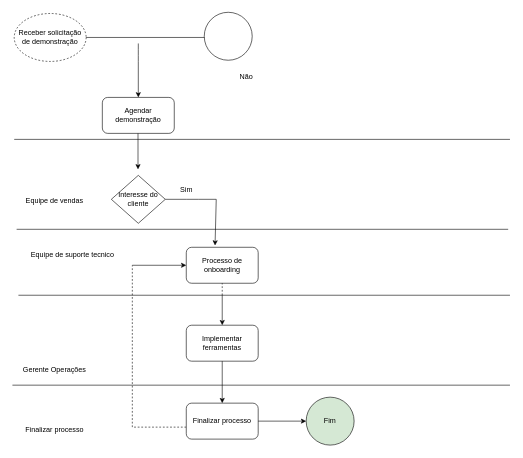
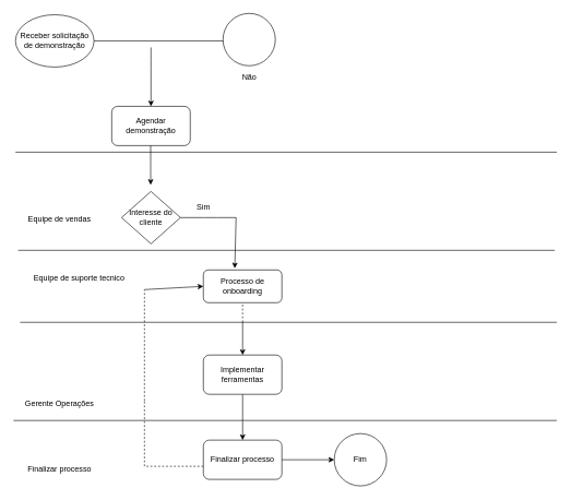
  <mxCell id="0" />
  <mxCell id="1" parent="0" />
- <mxCell id="2" value="Receber solicitação de demonstração" style="ellipse;whiteSpace=wrap;html=1;dashed=1;" vertex="1" parent="1"><mxGeometry x="23" y="22" width="120" height="80" as="geometry" /></mxCell>
+ <mxCell id="2" value="Receber solicitação de demonstração" style="ellipse;whiteSpace=wrap;html=1;" vertex="1" parent="1"><mxGeometry x="23" y="22" width="120" height="80" as="geometry" /></mxCell>
  <mxCell id="3" value="" style="endArrow=none;html=1;exitX=1;exitY=0.5;exitDx=0;exitDy=0;" edge="1" parent="1" source="2"><mxGeometry width="50" height="50" relative="1" as="geometry"><mxPoint x="150" y="102" as="sourcePoint" /><mxPoint x="360" y="62" as="targetPoint" /></mxGeometry></mxCell>
  <mxCell id="4" value="" style="ellipse;whiteSpace=wrap;html=1;aspect=fixed;" vertex="1" parent="1"><mxGeometry x="340" y="20" width="80" height="80" as="geometry" /></mxCell>
- <mxCell id="5" value="Não" style="text;html=1;align=center;verticalAlign=middle;resizable=0;points=[];autosize=1;strokeColor=none;fillColor=none;" vertex="1" parent="1"><mxGeometry x="385" y="112" width="50" height="30" as="geometry" /></mxCell>
+ <mxCell id="5" value="Não" style="text;html=1;align=center;verticalAlign=middle;resizable=0;points=[];autosize=1;strokeColor=none;fillColor=none;" vertex="1" parent="1"><mxGeometry x="355" y="102" width="50" height="30" as="geometry" /></mxCell>
  <mxCell id="6" value="" style="endArrow=classic;html=1;" edge="1" parent="1"><mxGeometry width="50" height="50" relative="1" as="geometry"><mxPoint x="230" y="72" as="sourcePoint" /><mxPoint x="230" y="162" as="targetPoint" /><Array as="points"><mxPoint x="230" y="92" /></Array></mxGeometry></mxCell>
  <mxCell id="7" value="Agendar demonstração" style="rounded=1;whiteSpace=wrap;html=1;" vertex="1" parent="1"><mxGeometry x="170" y="162" width="120" height="60" as="geometry" /></mxCell>
  <mxCell id="8" value="" style="endArrow=none;html=1;" edge="1" parent="1"><mxGeometry width="50" height="50" relative="1" as="geometry"><mxPoint x="23" y="232" as="sourcePoint" /><mxPoint y="232" as="targetPoint" x="850" /></mxGeometry></mxCell>
  <mxCell id="9" value="Interesse do&lt;div&gt;cliente&lt;/div&gt;" style="rhombus;whiteSpace=wrap;html=1;" vertex="1" parent="1"><mxGeometry x="185" y="292" width="90" height="80" as="geometry" /></mxCell>
  <mxCell id="10" value="" style="endArrow=classic;html=1;" edge="1" parent="1"><mxGeometry width="50" height="50" relative="1" as="geometry"><mxPoint x="229.5" y="222" as="sourcePoint" /><mxPoint x="229.5" y="282" as="targetPoint" /></mxGeometry></mxCell>
  <mxCell id="11" value="Equipe de vendas&lt;div&gt;&lt;br&gt;&lt;/div&gt;" style="text;html=1;align=center;verticalAlign=middle;resizable=0;points=[];autosize=1;strokeColor=none;fillColor=none;" vertex="1" parent="1"><mxGeometry x="30" y="322" width="120" height="40" as="geometry" /></mxCell>
  <mxCell id="12" value="" style="endArrow=none;html=1;exitX=1;exitY=0.5;exitDx=0;exitDy=0;" edge="1" parent="1" source="9"><mxGeometry width="50" height="50" relative="1" as="geometry"><mxPoint x="290" y="342" as="sourcePoint" /><mxPoint x="360" y="332" as="targetPoint" /><Array as="points"><mxPoint x="320" y="332" /></Array></mxGeometry></mxCell>
  <mxCell id="13" value="" style="endArrow=classic;html=1;entryX=0.4;entryY=-0.05;entryDx=0;entryDy=0;entryPerimeter=0;" edge="1" parent="1" target="14"><mxGeometry width="50" height="50" relative="1" as="geometry"><mxPoint x="360" y="332" as="sourcePoint" /><mxPoint x="360" y="392" as="targetPoint" /></mxGeometry></mxCell>
- <mxCell id="14" value="Processo de onboarding" style="rounded=1;whiteSpace=wrap;html=1;" vertex="1" parent="1"><mxGeometry x="310" y="412" width="120" height="60" as="geometry" /></mxCell>
+ <mxCell id="14" value="Processo de onboarding" style="rounded=1;whiteSpace=wrap;html=1;" vertex="1" parent="1"><mxGeometry x="310" y="412" width="120" height="50" as="geometry" /></mxCell>
  <mxCell id="15" value="Sim" style="text;html=1;align=center;verticalAlign=middle;resizable=0;points=[];autosize=1;strokeColor=none;fillColor=none;" vertex="1" parent="1"><mxGeometry x="290" y="302" width="40" height="30" as="geometry" /></mxCell>
  <mxCell id="16" value="" style="endArrow=none;html=1;" edge="1" parent="1"><mxGeometry width="50" height="50" relative="1" as="geometry"><mxPoint x="27" y="382" as="sourcePoint" /><mxPoint x="847" y="382" as="targetPoint" /><Array as="points" /></mxGeometry></mxCell>
  <mxCell id="17" value="Equipe de suporte tecnico&lt;div&gt;&lt;br&gt;&lt;/div&gt;" style="text;html=1;align=center;verticalAlign=middle;resizable=0;points=[];autosize=1;strokeColor=none;fillColor=none;rotation=0;" vertex="1" parent="1"><mxGeometry x="40" y="412" width="160" height="40" as="geometry" /></mxCell>
  <mxCell id="18" value="" style="endArrow=classic;html=1;entryX=0;entryY=0.5;entryDx=0;entryDy=0;" edge="1" parent="1" target="14"><mxGeometry width="50" height="50" relative="1" as="geometry"><mxPoint x="220" y="442" as="sourcePoint" /><mxPoint x="260" y="462" as="targetPoint" /></mxGeometry></mxCell>
  <mxCell id="19" value="" style="endArrow=none;dashed=1;html=1;" edge="1" parent="1"><mxGeometry width="50" height="50" relative="1" as="geometry"><mxPoint x="220" y="522" as="sourcePoint" /><mxPoint x="220" y="442" as="targetPoint" /></mxGeometry></mxCell>
  <mxCell id="20" value="" style="endArrow=none;html=1;" edge="1" parent="1"><mxGeometry width="50" height="50" relative="1" as="geometry"><mxPoint x="30" y="492" as="sourcePoint" /><mxPoint y="492" as="targetPoint" x="850" /><Array as="points" /></mxGeometry></mxCell>
  <mxCell id="21" value="" style="endArrow=none;dashed=1;html=1;entryX=0.5;entryY=1;entryDx=0;entryDy=0;entryPerimeter=0;" edge="1" parent="1" target="14"><mxGeometry width="50" height="50" relative="1" as="geometry"><mxPoint x="370" y="492" as="sourcePoint" /><mxPoint x="360" y="482" as="targetPoint" /></mxGeometry></mxCell>
  <mxCell id="22" value="" style="endArrow=classic;html=1;" edge="1" parent="1"><mxGeometry width="50" height="50" relative="1" as="geometry"><mxPoint x="370" y="492" as="sourcePoint" /><mxPoint x="370" y="542" as="targetPoint" /></mxGeometry></mxCell>
  <mxCell id="23" value="Implementar ferramentas" style="rounded=1;whiteSpace=wrap;html=1;" vertex="1" parent="1"><mxGeometry x="310" y="542" width="120" height="60" as="geometry" /></mxCell>
  <mxCell id="24" value="" style="endArrow=none;dashed=1;html=1;" edge="1" parent="1"><mxGeometry width="50" height="50" relative="1" as="geometry"><mxPoint x="220" y="612" as="sourcePoint" /><mxPoint x="220" y="522" as="targetPoint" /></mxGeometry></mxCell>
  <mxCell id="25" value="" style="endArrow=none;html=1;" edge="1" parent="1"><mxGeometry width="50" height="50" relative="1" as="geometry"><mxPoint x="20" y="642" as="sourcePoint" /><mxPoint y="642" as="targetPoint" x="850" /></mxGeometry></mxCell>
  <mxCell id="26" value="Gerente Operações" style="text;html=1;align=center;verticalAlign=middle;resizable=0;points=[];autosize=1;strokeColor=none;fillColor=none;" vertex="1" parent="1"><mxGeometry x="25" y="602" width="130" height="30" as="geometry" /></mxCell>
  <mxCell id="27" value="" style="endArrow=none;dashed=1;html=1;" edge="1" parent="1"><mxGeometry width="50" height="50" relative="1" as="geometry"><mxPoint x="220" y="712" as="sourcePoint" /><mxPoint x="220" y="612" as="targetPoint" /></mxGeometry></mxCell>
  <mxCell id="28" value="" style="endArrow=none;dashed=1;html=1;" edge="1" parent="1"><mxGeometry width="50" height="50" relative="1" as="geometry"><mxPoint x="310" y="712" as="sourcePoint" /><mxPoint x="220" y="712" as="targetPoint" /><Array as="points"><mxPoint x="260" y="712" /></Array></mxGeometry></mxCell>
  <mxCell id="29" value="Finalizar processo" style="rounded=1;whiteSpace=wrap;html=1;" vertex="1" parent="1"><mxGeometry x="310" y="672" width="120" height="60" as="geometry" /></mxCell>
  <mxCell id="30" value="" style="endArrow=classic;html=1;exitX=0.5;exitY=1;exitDx=0;exitDy=0;entryX=0.5;entryY=0;entryDx=0;entryDy=0;" edge="1" parent="1" source="23" target="29"><mxGeometry width="50" height="50" relative="1" as="geometry"><mxPoint x="360" y="652" as="sourcePoint" /><mxPoint x="410" y="602" as="targetPoint" /></mxGeometry></mxCell>
  <mxCell id="31" value="Finalizar processo" style="text;html=1;align=center;verticalAlign=middle;resizable=0;points=[];autosize=1;strokeColor=none;fillColor=none;" vertex="1" parent="1"><mxGeometry x="30" y="702" width="120" height="30" as="geometry" /></mxCell>
  <mxCell id="32" value="" style="endArrow=classic;html=1;exitX=1;exitY=0.5;exitDx=0;exitDy=0;" edge="1" parent="1" source="29"><mxGeometry width="50" height="50" relative="1" as="geometry"><mxPoint x="450" y="722" as="sourcePoint" /><mxPoint x="510" y="702" as="targetPoint" /></mxGeometry></mxCell>
- <mxCell id="33" value="Fim" style="ellipse;whiteSpace=wrap;html=1;aspect=fixed;fillColor=#d5e8d4;" vertex="1" parent="1"><mxGeometry x="510" y="662" width="80" height="80" as="geometry" /></mxCell>
+ <mxCell id="33" value="Fim" style="ellipse;whiteSpace=wrap;html=1;aspect=fixed;" vertex="1" parent="1"><mxGeometry x="510" y="662" width="80" height="80" as="geometry" /></mxCell>
